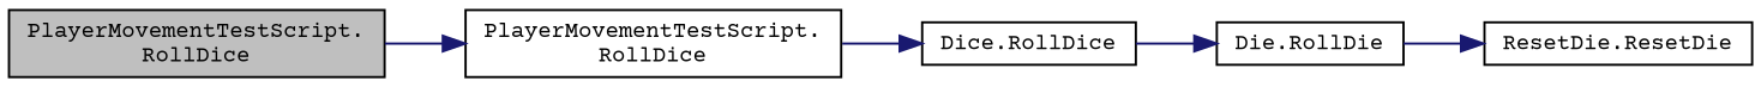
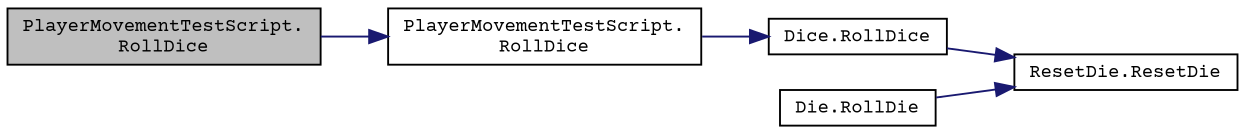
  digraph {
    fontname="Courier Prime"
    rankdir=LR
    node [color=black fillcolor=white fontname="Courier Prime" fontsize=10 shape=record style=filled]
    edge [color=midnightblue fontname="Courier Prime" fontsize=10 labelfontname=Helvetica labelfontsize=10 style=solid]
    n1 [fillcolor=grey75 fontcolor=black height=0.2 label="PlayerMovementTestScript.\lRollDice" width=0.4]
    n2 [height=0.2 label="PlayerMovementTestScript.\lRollDice" width=0.4]
    n3 [height=0.2 label="Dice.RollDice" width=0.4]
    n4 [height=0.2 label="Die.RollDie" width=0.4]
    n5 [height=0.2 label="ResetDie.ResetDie" width=0.4]
    n1 -> n2
    n2 -> n3
-   n3 -> n4
+   n3 -> n5
    n4 -> n5
  }
